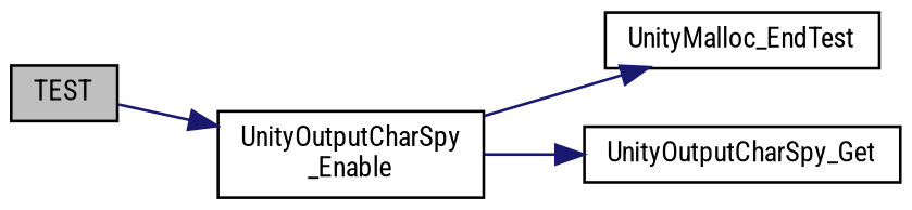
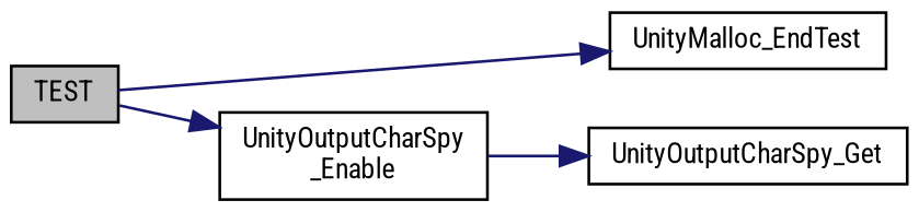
  digraph {
    fontname="Roboto Condensed"
    rankdir=LR
    node [color=black fillcolor=white fontname="Roboto Condensed" fontsize=10 shape=record style=filled]
    edge [color=midnightblue fontname="Roboto Condensed" fontsize=10 labelfontname=Helvetica labelfontsize=10 style=solid]
    n1 [fillcolor=grey75 fontcolor=black height=0.2 label=TEST width=0.4]
    n2 [height=0.2 label="UnityOutputCharSpy\l_Enable" width=0.4]
    n3 [height=0.2 label=UnityMalloc_EndTest width=0.4]
    n4 [height=0.2 label=UnityOutputCharSpy_Get width=0.4]
    n1 -> n2
-   n2 -> n3
+   n1 -> n3
    n2 -> n4
  }
